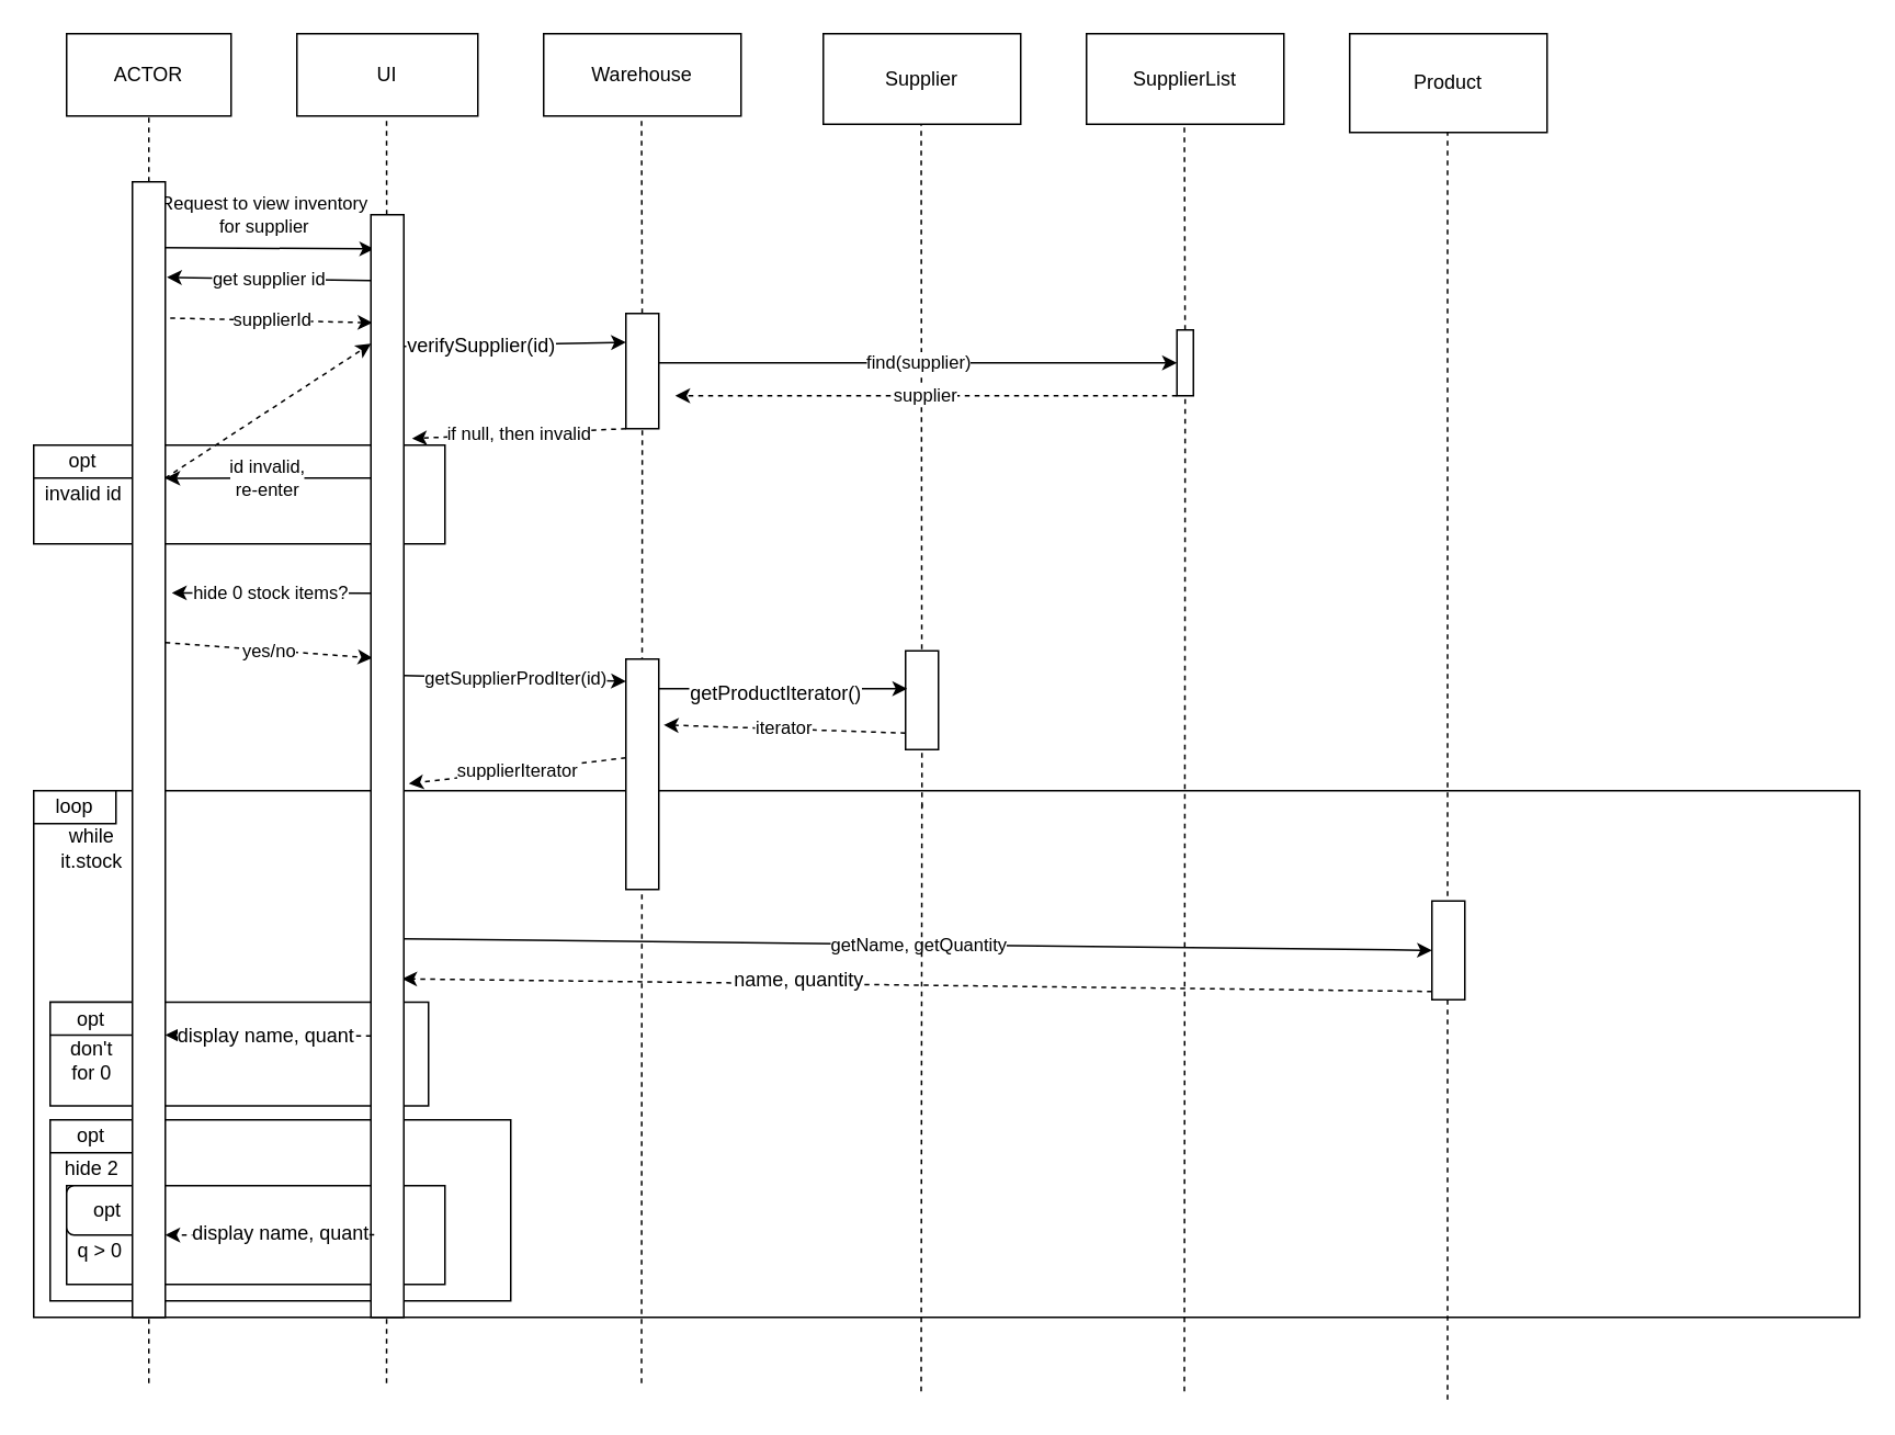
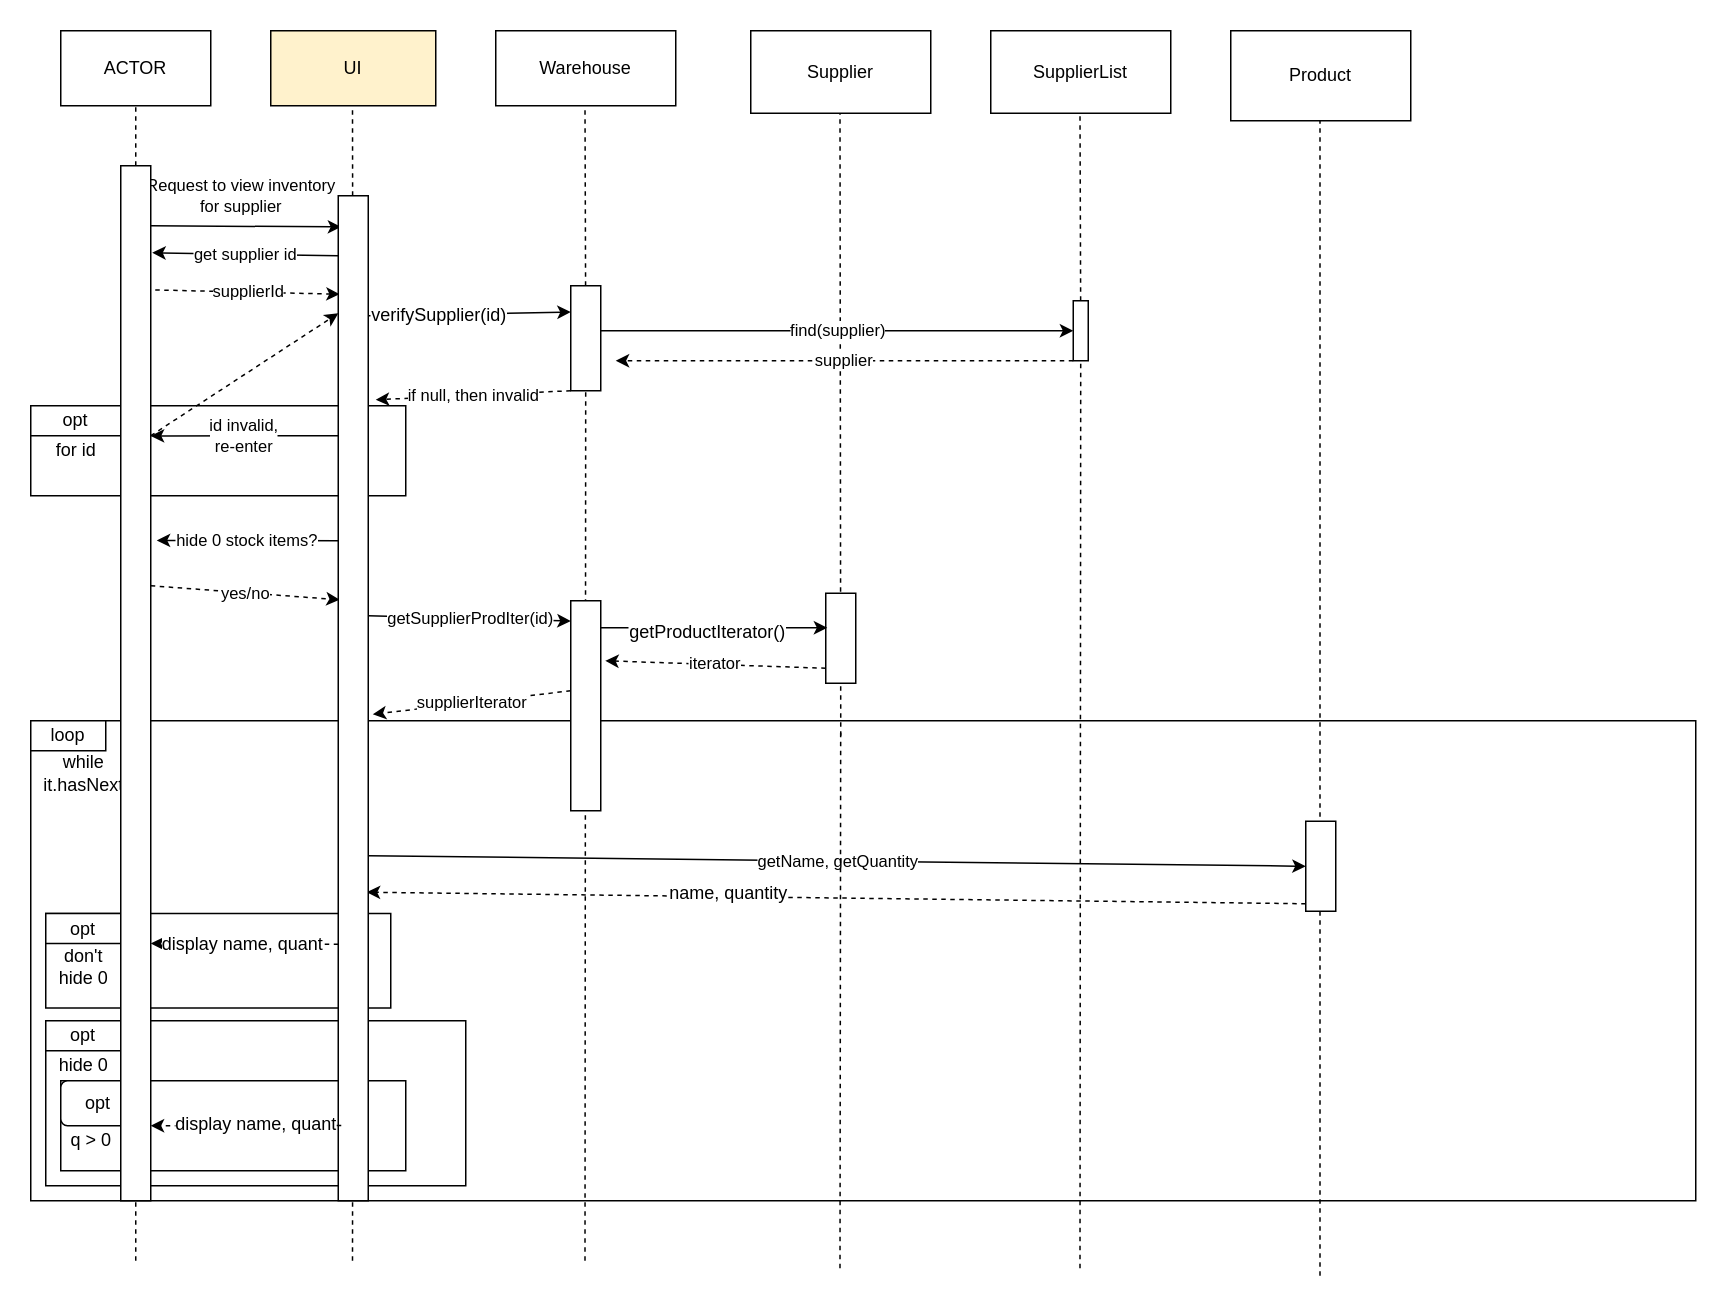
  <mxCell id="0" />
  <mxCell id="1" parent="0" />
  <mxCell id="2" value="" style="rounded=0;whiteSpace=wrap;html=1;" vertex="1" parent="1"><mxGeometry y="480" width="1110" height="320" as="geometry" x="20" /></mxCell>
  <mxCell id="3" value="loop" style="text;html=1;align=center;verticalAlign=middle;resizable=0;points=[];autosize=1;" vertex="1" parent="1"><mxGeometry x="25" y="480" width="40" height="20" as="geometry" /></mxCell>
  <mxCell id="4" value="loop" style="rounded=0;whiteSpace=wrap;html=1;" vertex="1" parent="1"><mxGeometry y="480" width="50" height="20" as="geometry" x="20" /></mxCell>
  <mxCell id="5" value="" style="rounded=0;whiteSpace=wrap;html=1;" vertex="1" parent="1"><mxGeometry y="270" width="250" height="60" as="geometry" x="20" /></mxCell>
  <mxCell id="6" value="ACTOR" style="rounded=0;whiteSpace=wrap;html=1;" vertex="1" parent="1"><mxGeometry x="40" y="20" width="100" height="50" as="geometry" /></mxCell>
- <mxCell id="7" value="UI" style="rounded=0;whiteSpace=wrap;html=1;" vertex="1" parent="1"><mxGeometry x="180" y="20" width="110" height="50" as="geometry" /></mxCell>
+ <mxCell id="7" value="UI" style="rounded=0;whiteSpace=wrap;html=1;fillColor=#fff2cc;" vertex="1" parent="1"><mxGeometry x="180" y="20" width="110" height="50" as="geometry" /></mxCell>
  <mxCell id="8" value="Warehouse" style="rounded=0;whiteSpace=wrap;html=1;" vertex="1" parent="1"><mxGeometry x="330" y="20" width="120" height="50" as="geometry" /></mxCell>
  <mxCell id="9" value="Supplier" style="rounded=0;whiteSpace=wrap;html=1;" vertex="1" parent="1"><mxGeometry x="500" y="20" width="120" height="55" as="geometry" /></mxCell>
  <mxCell id="10" value="SupplierList" style="rounded=0;whiteSpace=wrap;html=1;" vertex="1" parent="1"><mxGeometry x="660" y="20" width="120" height="55" as="geometry" /></mxCell>
  <mxCell id="11" value="Product" style="rounded=0;whiteSpace=wrap;html=1;" vertex="1" parent="1"><mxGeometry x="820" y="20" width="120" height="60" as="geometry" /></mxCell>
  <mxCell id="12" value="" style="endArrow=none;dashed=1;html=1;" edge="1" parent="1" source="64"><mxGeometry width="50" height="50" relative="1" as="geometry"><mxPoint x="90" y="840" as="sourcePoint" /><mxPoint x="90" y="70" as="targetPoint" /></mxGeometry></mxCell>
  <mxCell id="13" value="" style="endArrow=none;dashed=1;html=1;" edge="1" parent="1" source="65"><mxGeometry width="50" height="50" relative="1" as="geometry"><mxPoint x="234.5" y="840" as="sourcePoint" /><mxPoint x="234.5" y="70" as="targetPoint" /></mxGeometry></mxCell>
  <mxCell id="14" value="" style="endArrow=none;dashed=1;html=1;" edge="1" parent="1" source="38"><mxGeometry width="50" height="50" relative="1" as="geometry"><mxPoint x="389.5" y="840" as="sourcePoint" /><mxPoint x="389.5" y="70" as="targetPoint" /></mxGeometry></mxCell>
  <mxCell id="15" value="" style="endArrow=none;dashed=1;html=1;" edge="1" parent="1"><mxGeometry width="50" height="50" relative="1" as="geometry"><mxPoint x="560" y="490" as="sourcePoint" /><mxPoint x="559.5" y="75" as="targetPoint" /></mxGeometry></mxCell>
  <mxCell id="16" value="" style="endArrow=none;dashed=1;html=1;" edge="1" parent="1" source="40"><mxGeometry width="50" height="50" relative="1" as="geometry"><mxPoint x="719.5" y="845" as="sourcePoint" /><mxPoint x="719.5" y="75" as="targetPoint" /></mxGeometry></mxCell>
  <mxCell id="17" value="" style="endArrow=none;dashed=1;html=1;" edge="1" parent="1"><mxGeometry width="50" height="50" relative="1" as="geometry"><mxPoint x="879.5" y="850" as="sourcePoint" /><mxPoint x="879.5" y="80" as="targetPoint" /></mxGeometry></mxCell>
  <mxCell id="18" value="" style="endArrow=none;dashed=1;html=1;" edge="1" parent="1" target="64"><mxGeometry width="50" height="50" relative="1" as="geometry"><mxPoint x="90" y="840" as="sourcePoint" /><mxPoint x="90" y="70" as="targetPoint" /></mxGeometry></mxCell>
  <mxCell id="19" value="" style="endArrow=none;dashed=1;html=1;" edge="1" parent="1" target="65"><mxGeometry width="50" height="50" relative="1" as="geometry"><mxPoint x="234.5" y="840" as="sourcePoint" /><mxPoint x="234.5" y="70" as="targetPoint" /></mxGeometry></mxCell>
  <mxCell id="20" value="&lt;div&gt;Request to view inventory&lt;/div&gt;&lt;div&gt;for supplier&lt;br&gt;&lt;/div&gt;" style="endArrow=classic;html=1;entryX=0.1;entryY=0.031;entryDx=0;entryDy=0;entryPerimeter=0;" edge="1" parent="1" target="65"><mxGeometry x="-0.055" y="20" width="50" height="50" relative="1" as="geometry"><mxPoint x="100" y="150" as="sourcePoint" /><mxPoint x="150" y="100" as="targetPoint" /><mxPoint as="offset" /></mxGeometry></mxCell>
  <mxCell id="21" value="supplier" style="endArrow=classic;html=1;dashed=1;" edge="1" parent="1"><mxGeometry width="50" height="50" relative="1" as="geometry"><mxPoint x="715" y="240" as="sourcePoint" /><mxPoint x="410" y="240" as="targetPoint" /></mxGeometry></mxCell>
  <mxCell id="22" value="get supplier id" style="endArrow=classic;html=1;" edge="1" parent="1"><mxGeometry width="50" height="50" relative="1" as="geometry"><mxPoint x="225" y="170" as="sourcePoint" /><mxPoint x="101" y="168" as="targetPoint" /></mxGeometry></mxCell>
  <mxCell id="23" value="" style="endArrow=classic;html=1;entryX=0;entryY=0.25;entryDx=0;entryDy=0;" edge="1" parent="1" target="38"><mxGeometry width="50" height="50" relative="1" as="geometry"><mxPoint x="245" y="210" as="sourcePoint" /><mxPoint x="360" y="210" as="targetPoint" /></mxGeometry></mxCell>
  <mxCell id="24" value="verifySupplier(id)" style="text;html=1;align=center;verticalAlign=middle;resizable=0;points=[];labelBackgroundColor=#ffffff;" vertex="1" connectable="0" parent="23"><mxGeometry x="-0.304" relative="1" as="geometry"><mxPoint as="offset" /></mxGeometry></mxCell>
  <mxCell id="25" value="find(supplier)" style="endArrow=classic;html=1;entryX=0;entryY=0.5;entryDx=0;entryDy=0;" edge="1" parent="1" target="40"><mxGeometry width="50" height="50" relative="1" as="geometry"><mxPoint x="400" y="220" as="sourcePoint" /><mxPoint x="450" y="170" as="targetPoint" /></mxGeometry></mxCell>
  <mxCell id="26" value="&lt;div&gt;id invalid,&lt;/div&gt;&lt;div&gt;re-enter&lt;br&gt;&lt;/div&gt;" style="endArrow=classic;html=1;entryX=1;entryY=0.261;entryDx=0;entryDy=0;entryPerimeter=0;" edge="1" parent="1" target="64"><mxGeometry width="50" height="50" relative="1" as="geometry"><mxPoint x="225" y="290" as="sourcePoint" /><mxPoint x="275" y="240" as="targetPoint" /></mxGeometry></mxCell>
  <mxCell id="27" value="getName, getQuantity" style="endArrow=classic;html=1;entryX=0;entryY=0.5;entryDx=0;entryDy=0;" edge="1" parent="1" target="52"><mxGeometry width="50" height="50" relative="1" as="geometry"><mxPoint x="245" y="570" as="sourcePoint" /><mxPoint x="295" y="520" as="targetPoint" /></mxGeometry></mxCell>
  <mxCell id="28" value="hide 0 stock items?" style="endArrow=classic;html=1;entryX=1.2;entryY=0.362;entryDx=0;entryDy=0;entryPerimeter=0;" edge="1" parent="1" target="64"><mxGeometry width="50" height="50" relative="1" as="geometry"><mxPoint x="225" y="360" as="sourcePoint" /><mxPoint x="275" y="310" as="targetPoint" /></mxGeometry></mxCell>
  <mxCell id="29" value="if null, then invalid" style="endArrow=classic;html=1;dashed=1;entryX=1.25;entryY=0.203;entryDx=0;entryDy=0;entryPerimeter=0;" edge="1" parent="1" target="65"><mxGeometry width="50" height="50" relative="1" as="geometry"><mxPoint x="380" y="260" as="sourcePoint" /><mxPoint x="430" y="210" as="targetPoint" /></mxGeometry></mxCell>
  <mxCell id="30" value="" style="endArrow=classic;html=1;dashed=1;entryX=0;entryY=0.117;entryDx=0;entryDy=0;entryPerimeter=0;" edge="1" parent="1" target="65"><mxGeometry width="50" height="50" relative="1" as="geometry"><mxPoint x="100" y="290" as="sourcePoint" /><mxPoint x="150" y="240" as="targetPoint" /></mxGeometry></mxCell>
  <mxCell id="31" value="iterator" style="endArrow=classic;html=1;dashed=1;" edge="1" parent="1"><mxGeometry width="50" height="50" relative="1" as="geometry"><mxPoint x="550" y="445" as="sourcePoint" /><mxPoint x="403" y="440" as="targetPoint" /></mxGeometry></mxCell>
  <mxCell id="32" value="supplierIterator" style="endArrow=classic;html=1;dashed=1;entryX=1.15;entryY=0.516;entryDx=0;entryDy=0;entryPerimeter=0;" edge="1" parent="1" target="65"><mxGeometry width="50" height="50" relative="1" as="geometry"><mxPoint x="380" y="460" as="sourcePoint" /><mxPoint x="430" y="410" as="targetPoint" /></mxGeometry></mxCell>
  <mxCell id="33" value="" style="endArrow=classic;html=1;dashed=1;entryX=1;entryY=0.75;entryDx=0;entryDy=0;" edge="1" parent="1" target="64"><mxGeometry width="50" height="50" relative="1" as="geometry"><mxPoint x="225" y="628.5" as="sourcePoint" /><mxPoint x="275" y="578.5" as="targetPoint" /></mxGeometry></mxCell>
  <mxCell id="34" value="display name, quant" style="endArrow=classic;html=1;dashed=1;" edge="1" parent="1" target="53"><mxGeometry x="-1" y="70" width="50" height="50" relative="1" as="geometry"><mxPoint x="230" y="628.5" as="sourcePoint" /><mxPoint x="150" y="628.5" as="targetPoint" /><mxPoint x="-61" y="65" as="offset" /></mxGeometry></mxCell>
  <mxCell id="35" value="" style="endArrow=classic;html=1;dashed=1;entryX=0.95;entryY=0.693;entryDx=0;entryDy=0;entryPerimeter=0;" edge="1" parent="1" target="65"><mxGeometry width="50" height="50" relative="1" as="geometry"><mxPoint x="870" y="602" as="sourcePoint" /><mxPoint x="920" y="552" as="targetPoint" /></mxGeometry></mxCell>
  <mxCell id="36" value="name, quantity" style="text;html=1;align=center;verticalAlign=middle;resizable=0;points=[];labelBackgroundColor=#ffffff;" vertex="1" connectable="0" parent="35"><mxGeometry x="0.234" y="-3" relative="1" as="geometry"><mxPoint as="offset" /></mxGeometry></mxCell>
  <mxCell id="37" value="supplierId" style="endArrow=classic;html=1;dashed=1;entryX=0.05;entryY=0.098;entryDx=0;entryDy=0;entryPerimeter=0;exitX=1.15;exitY=0.12;exitDx=0;exitDy=0;exitPerimeter=0;" edge="1" parent="1" source="64" target="65"><mxGeometry width="50" height="50" relative="1" as="geometry"><mxPoint x="100" y="210" as="sourcePoint" /><mxPoint x="150" y="160" as="targetPoint" /></mxGeometry></mxCell>
  <mxCell id="38" value="" style="rounded=0;whiteSpace=wrap;html=1;" vertex="1" parent="1"><mxGeometry x="380" y="190" width="20" height="70" as="geometry" /></mxCell>
  <mxCell id="39" value="" style="endArrow=none;dashed=1;html=1;" edge="1" parent="1" target="38"><mxGeometry width="50" height="50" relative="1" as="geometry"><mxPoint x="389.5" y="840" as="sourcePoint" /><mxPoint x="389.5" y="70" as="targetPoint" /></mxGeometry></mxCell>
  <mxCell id="40" value="" style="rounded=0;whiteSpace=wrap;html=1;" vertex="1" parent="1"><mxGeometry x="715" y="200" width="10" height="40" as="geometry" /></mxCell>
  <mxCell id="41" value="" style="endArrow=none;dashed=1;html=1;" edge="1" parent="1" target="40"><mxGeometry width="50" height="50" relative="1" as="geometry"><mxPoint x="719.5" y="845" as="sourcePoint" /><mxPoint x="719.5" y="75" as="targetPoint" /></mxGeometry></mxCell>
  <mxCell id="42" value="opt" style="rounded=0;whiteSpace=wrap;html=1;" vertex="1" parent="1"><mxGeometry y="270" width="60" height="20" as="geometry" x="20" /></mxCell>
- <mxCell id="43" value="invalid id" style="text;html=1;align=center;verticalAlign=middle;resizable=0;points=[];autosize=1;" vertex="1" parent="1"><mxGeometry y="290" width="60" height="20" as="geometry" x="20" /></mxCell>
+ <mxCell id="43" value="for id" style="text;html=1;align=center;verticalAlign=middle;resizable=0;points=[];autosize=1;" vertex="1" parent="1"><mxGeometry y="290" width="60" height="20" as="geometry" x="20" /></mxCell>
  <mxCell id="44" value="yes/no" style="endArrow=classic;html=1;dashed=1;entryX=0.05;entryY=0.402;entryDx=0;entryDy=0;entryPerimeter=0;" edge="1" parent="1" target="65"><mxGeometry width="50" height="50" relative="1" as="geometry"><mxPoint x="100" y="390" as="sourcePoint" /><mxPoint x="150" y="340" as="targetPoint" /></mxGeometry></mxCell>
  <mxCell id="45" value="getSupplierProdIter(id)" style="endArrow=classic;html=1;entryX=0;entryY=0.097;entryDx=0;entryDy=0;entryPerimeter=0;" edge="1" parent="1"><mxGeometry width="50" height="50" relative="1" as="geometry"><mxPoint x="245" y="410" as="sourcePoint" /><mxPoint x="380" y="413.58" as="targetPoint" /></mxGeometry></mxCell>
  <mxCell id="46" value="" style="rounded=0;whiteSpace=wrap;html=1;" vertex="1" parent="1"><mxGeometry x="380" y="400" width="20" height="140" as="geometry" /></mxCell>
  <mxCell id="47" value="" style="endArrow=none;dashed=1;html=1;" edge="1" parent="1"><mxGeometry width="50" height="50" relative="1" as="geometry"><mxPoint x="559.5" y="845" as="sourcePoint" /><mxPoint x="559.962" y="485" as="targetPoint" /></mxGeometry></mxCell>
  <mxCell id="48" value="" style="rounded=0;whiteSpace=wrap;html=1;" vertex="1" parent="1"><mxGeometry x="550" y="395" width="20" height="60" as="geometry" /></mxCell>
  <mxCell id="49" value="" style="endArrow=classic;html=1;" edge="1" parent="1"><mxGeometry width="50" height="50" relative="1" as="geometry"><mxPoint x="400" y="418" as="sourcePoint" /><mxPoint x="551" y="418" as="targetPoint" /></mxGeometry></mxCell>
  <mxCell id="50" value="getProductIterator()" style="text;html=1;align=center;verticalAlign=middle;resizable=0;points=[];labelBackgroundColor=#ffffff;" vertex="1" connectable="0" parent="49"><mxGeometry x="-0.378" y="-2" relative="1" as="geometry"><mxPoint x="23" as="offset" /></mxGeometry></mxCell>
- <mxCell id="51" value="&lt;div&gt;while&lt;/div&gt;&lt;div&gt;it.stock&lt;br&gt;&lt;/div&gt;" style="text;html=1;align=center;verticalAlign=middle;resizable=0;points=[];autosize=1;" vertex="1" parent="1"><mxGeometry y="500" width="70" height="30" as="geometry" x="20" /></mxCell>
+ <mxCell id="51" value="&lt;div&gt;while&lt;/div&gt;&lt;div&gt;it.hasNext&lt;br&gt;&lt;/div&gt;" style="text;html=1;align=center;verticalAlign=middle;resizable=0;points=[];autosize=1;" vertex="1" parent="1"><mxGeometry y="500" width="70" height="30" as="geometry" x="20" /></mxCell>
  <mxCell id="52" value="" style="rounded=0;whiteSpace=wrap;html=1;" vertex="1" parent="1"><mxGeometry x="870" y="547" width="20" height="60" as="geometry" /></mxCell>
  <mxCell id="53" value="" style="rounded=0;whiteSpace=wrap;html=1;" vertex="1" parent="1"><mxGeometry x="30" y="608.5" width="230" height="63" as="geometry" /></mxCell>
  <mxCell id="54" value="opt" style="rounded=0;whiteSpace=wrap;html=1;" vertex="1" parent="1"><mxGeometry x="30" y="608.5" width="50" height="20" as="geometry" /></mxCell>
  <mxCell id="55" value="opt" style="rounded=0;whiteSpace=wrap;html=1;" vertex="1" parent="1"><mxGeometry x="30" y="680" width="50" height="30" as="geometry" /></mxCell>
  <mxCell id="56" value="" style="rounded=0;whiteSpace=wrap;html=1;" vertex="1" parent="1"><mxGeometry x="30" y="680" width="280" height="110" as="geometry" /></mxCell>
  <mxCell id="57" value="opt" style="rounded=0;whiteSpace=wrap;html=1;" vertex="1" parent="1"><mxGeometry x="30" y="680" width="50" height="20" as="geometry" /></mxCell>
- <mxCell id="58" value="&lt;div&gt;don't&lt;/div&gt;&lt;div&gt;for 0&lt;br&gt;&lt;/div&gt;" style="text;html=1;align=center;verticalAlign=middle;resizable=0;points=[];autosize=1;" vertex="1" parent="1"><mxGeometry x="30" y="628.5" width="50" height="30" as="geometry" /></mxCell>
+ <mxCell id="58" value="&lt;div&gt;don't&lt;/div&gt;&lt;div&gt;hide 0&lt;br&gt;&lt;/div&gt;" style="text;html=1;align=center;verticalAlign=middle;resizable=0;points=[];autosize=1;" vertex="1" parent="1"><mxGeometry x="30" y="628.5" width="50" height="30" as="geometry" /></mxCell>
  <mxCell id="59" value="" style="endArrow=classic;html=1;dashed=1;" edge="1" parent="1"><mxGeometry width="50" height="50" relative="1" as="geometry"><mxPoint x="225" y="629" as="sourcePoint" /><mxPoint x="100" y="628.5" as="targetPoint" /></mxGeometry></mxCell>
  <mxCell id="60" value="display name, quant" style="text;html=1;align=center;verticalAlign=middle;resizable=0;points=[];labelBackgroundColor=#ffffff;" vertex="1" connectable="0" parent="59"><mxGeometry x="0.552" y="2" relative="1" as="geometry"><mxPoint x="32.01" y="-2.11" as="offset" /></mxGeometry></mxCell>
- <mxCell id="61" value="hide 2" style="text;html=1;align=center;verticalAlign=middle;resizable=0;points=[];autosize=1;" vertex="1" parent="1"><mxGeometry x="30" y="700" width="50" height="20" as="geometry" /></mxCell>
+ <mxCell id="61" value="hide 0" style="text;html=1;align=center;verticalAlign=middle;resizable=0;points=[];autosize=1;" vertex="1" parent="1"><mxGeometry x="30" y="700" width="50" height="20" as="geometry" /></mxCell>
  <mxCell id="62" value="" style="rounded=0;whiteSpace=wrap;html=1;" vertex="1" parent="1"><mxGeometry x="40" y="720" width="230" height="60" as="geometry" /></mxCell>
  <mxCell id="63" value="opt" style="rounded=1;whiteSpace=wrap;html=1;" vertex="1" parent="1"><mxGeometry x="40" y="720" width="50" height="30" as="geometry" /></mxCell>
  <mxCell id="64" value="" style="rounded=0;whiteSpace=wrap;html=1;" vertex="1" parent="1"><mxGeometry x="80" y="110" width="20" height="690" as="geometry" /></mxCell>
  <mxCell id="65" value="" style="rounded=0;whiteSpace=wrap;html=1;" vertex="1" parent="1"><mxGeometry x="225" y="130" width="20" height="670" as="geometry" /></mxCell>
  <mxCell id="66" value="q &amp;gt; 0" style="text;html=1;align=center;verticalAlign=middle;resizable=0;points=[];autosize=1;" vertex="1" parent="1"><mxGeometry x="40" y="750" width="40" height="20" as="geometry" /></mxCell>
  <mxCell id="67" value="" style="endArrow=classic;html=1;dashed=1;exitX=0.1;exitY=0.925;exitDx=0;exitDy=0;exitPerimeter=0;" edge="1" parent="1" source="65"><mxGeometry width="50" height="50" relative="1" as="geometry"><mxPoint x="210" y="750" as="sourcePoint" /><mxPoint x="100" y="750" as="targetPoint" /></mxGeometry></mxCell>
  <mxCell id="68" value="display name, quant" style="text;html=1;align=center;verticalAlign=middle;resizable=0;points=[];labelBackgroundColor=#ffffff;" vertex="1" connectable="0" parent="67"><mxGeometry x="0.197" y="-1" relative="1" as="geometry"><mxPoint x="19" as="offset" /></mxGeometry></mxCell>
